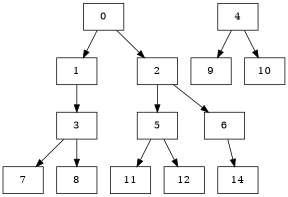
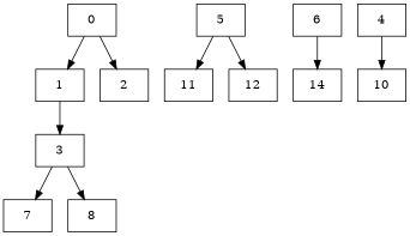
  digraph {
    node [penwidth=1 shape=record]
    n1 [label="{{0}}"]
    n2 [label="{{1}}"]
    n3 [label="{{2}}"]
    n4 [label="{{3}}"]
    n5 [label="{{5}}"]
    n6 [label="{{6}}"]
    n7 [label="{{7}}"]
    n8 [label="{{8}}"]
    n9 [label="{{4}}"]
-   n10 [label="{{9}}"]
    n11 [label="{{10}}"]
    n12 [label="{{11}}"]
    n13 [label="{{12}}"]
    n14 [label="{{14}}"]
    n1 -> n2
    n1 -> n3
    n2 -> n4
-   n3 -> n5
-   n3 -> n6
    n4 -> n7
    n4 -> n8
    n5 -> n12
    n5 -> n13
    n6 -> n14
-   n9 -> n10
    n9 -> n11
  }
